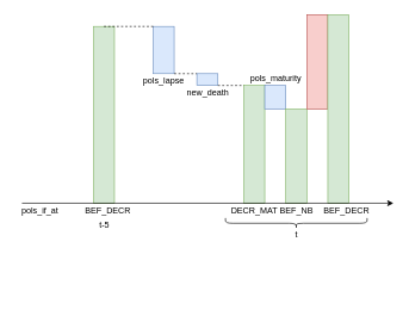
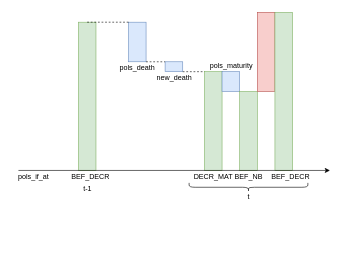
  <mxCell id="0" />
  <mxCell id="1" parent="0" />
  <mxCell id="2" value="t" style="text;html=1;resizable=0;autosize=1;align=center;verticalAlign=middle;points=[];fillColor=none;strokeColor=none;rounded=0;" vertex="1" parent="1"><mxGeometry x="404.02" y="318.354" width="20" height="20" as="geometry" /></mxCell>
- <mxCell id="3" value="t-5" style="text;html=1;resizable=0;autosize=1;align=center;verticalAlign=middle;points=[];fillColor=none;strokeColor=none;rounded=0;" vertex="1" parent="1"><mxGeometry x="129.769" y="304.107" width="30" height="20" as="geometry" /></mxCell>
+ <mxCell id="3" value="t-1" style="text;html=1;resizable=0;autosize=1;align=center;verticalAlign=middle;points=[];fillColor=none;strokeColor=none;rounded=0;" vertex="1" parent="1"><mxGeometry x="129.769" y="304.107" width="30" height="20" as="geometry" /></mxCell>
  <mxCell id="4" value="DECR_MAT" style="text;html=1;resizable=0;autosize=1;align=center;verticalAlign=middle;points=[];fillColor=none;strokeColor=none;rounded=0;fontSize=12;" vertex="1" parent="1"><mxGeometry x="320.172" y="284.321" width="70" height="20" as="geometry" /></mxCell>
  <mxCell id="5" value="" style="rounded=0;whiteSpace=wrap;html=1;fillColor=#d5e8d4;strokeColor=#82b366;" vertex="1" parent="1"><mxGeometry x="130.005" y="36.554" width="29.425" height="247.768" as="geometry" /></mxCell>
  <mxCell id="6" value="" style="rounded=0;whiteSpace=wrap;html=1;fillColor=#dae8fc;strokeColor=#6c8ebf;" vertex="1" parent="1"><mxGeometry x="213.618" y="36.554" width="29.425" height="66.071" as="geometry" /></mxCell>
  <mxCell id="7" value="" style="rounded=0;whiteSpace=wrap;html=1;fillColor=#dae8fc;strokeColor=#6c8ebf;" vertex="1" parent="1"><mxGeometry x="274.828" y="102.625" width="29.425" height="16.518" as="geometry" /></mxCell>
  <mxCell id="8" value="" style="rounded=0;whiteSpace=wrap;html=1;labelBackgroundColor=none;fillColor=#d5e8d4;strokeColor=#82b366;" vertex="1" parent="1"><mxGeometry x="340.46" y="119.143" width="29.425" height="165.179" as="geometry" /></mxCell>
  <mxCell id="9" value="" style="rounded=0;whiteSpace=wrap;html=1;fillColor=#dae8fc;strokeColor=#6c8ebf;" vertex="1" parent="1"><mxGeometry x="369.885" y="119.143" width="29.425" height="33.036" as="geometry" /></mxCell>
  <mxCell id="10" value="" style="rounded=0;whiteSpace=wrap;html=1;fillColor=#d5e8d4;strokeColor=#82b366;" vertex="1" parent="1"><mxGeometry x="399.31" y="152.179" width="29.425" height="132.143" as="geometry" /></mxCell>
  <mxCell id="11" value="" style="rounded=0;whiteSpace=wrap;html=1;fillColor=#f8cecc;strokeColor=#b85450;" vertex="1" parent="1"><mxGeometry x="428.736" y="20.036" width="29.425" height="132.143" as="geometry" /></mxCell>
  <mxCell id="12" value="" style="rounded=0;whiteSpace=wrap;html=1;fillColor=#d5e8d4;strokeColor=#82b366;" vertex="1" parent="1"><mxGeometry x="458.161" y="20.036" width="29.425" height="264.286" as="geometry" /></mxCell>
  <mxCell id="13" value="BEF_NB" style="text;html=1;resizable=0;autosize=1;align=center;verticalAlign=middle;points=[];fillColor=none;strokeColor=none;rounded=0;fontSize=12;" vertex="1" parent="1"><mxGeometry x="384.021" y="284.321" width="60" height="20" as="geometry" /></mxCell>
  <mxCell id="14" value="BEF_DECR" style="text;html=1;resizable=0;autosize=1;align=center;verticalAlign=middle;points=[];fillColor=none;strokeColor=none;rounded=0;fontSize=12;" vertex="1" parent="1"><mxGeometry x="444.018" y="284.321" width="80" height="20" as="geometry" /></mxCell>
  <mxCell id="15" value="" style="shape=curlyBracket;whiteSpace=wrap;html=1;rounded=1;labelBackgroundColor=none;fontFamily=Helvetica;fontSize=9;rotation=-90;" vertex="1" parent="1"><mxGeometry x="406.667" y="213.004" width="14.713" height="198.214" as="geometry" /></mxCell>
  <mxCell id="16" value="BEF_DECR" style="text;html=1;resizable=0;autosize=1;align=center;verticalAlign=middle;points=[];fillColor=none;strokeColor=none;rounded=0;fontSize=12;" vertex="1" parent="1"><mxGeometry x="109.632" y="284.321" width="80" height="20" as="geometry" /></mxCell>
  <mxCell id="17" value="" style="endArrow=none;dashed=1;html=1;fontFamily=Helvetica;fontSize=9;entryX=0;entryY=0;entryDx=0;entryDy=0;exitX=1;exitY=1;exitDx=0;exitDy=0;" edge="1" parent="1" source="7" target="8"><mxGeometry x="70" y="130" width="50" height="50" as="geometry"><mxPoint x="252.184" y="251.286" as="sourcePoint" /><mxPoint x="325.747" y="168.696" as="targetPoint" /></mxGeometry></mxCell>
  <mxCell id="18" value="" style="endArrow=none;dashed=1;html=1;fontFamily=Helvetica;fontSize=9;entryX=0;entryY=0;entryDx=0;entryDy=0;exitX=0.5;exitY=0;exitDx=0;exitDy=0;" edge="1" parent="1" source="5" target="6"><mxGeometry x="70" y="130" width="50" height="50" as="geometry"><mxPoint x="160" y="37" as="sourcePoint" /><mxPoint x="185.977" y="36.141" as="targetPoint" /></mxGeometry></mxCell>
  <mxCell id="19" value="" style="endArrow=none;dashed=1;html=1;fontFamily=Helvetica;fontSize=9;exitX=1;exitY=1;exitDx=0;exitDy=0;entryX=0;entryY=0;entryDx=0;entryDy=0;" edge="1" parent="1" source="6" target="7"><mxGeometry x="70" y="130" width="50" height="50" as="geometry"><mxPoint x="215.402" y="101.799" as="sourcePoint" /><mxPoint x="237.471" y="102.625" as="targetPoint" /></mxGeometry></mxCell>
- <mxCell id="20" value="pols_lapse" style="text;html=1;resizable=0;autosize=1;align=center;verticalAlign=middle;points=[];fillColor=none;strokeColor=none;rounded=0;labelBackgroundColor=none;fontFamily=Helvetica;fontSize=12;" vertex="1" parent="1"><mxGeometry x="193.333" y="102.625" width="70" height="20" as="geometry" /></mxCell>
+ <mxCell id="20" value="pols_death" style="text;html=1;resizable=0;autosize=1;align=center;verticalAlign=middle;points=[];fillColor=none;strokeColor=none;rounded=0;labelBackgroundColor=none;fontFamily=Helvetica;fontSize=12;" vertex="1" parent="1"><mxGeometry x="193.333" y="102.625" width="70" height="20" as="geometry" /></mxCell>
  <mxCell id="21" value="new_death" style="text;html=1;resizable=0;autosize=1;align=center;verticalAlign=middle;points=[];fillColor=none;strokeColor=none;rounded=0;labelBackgroundColor=none;fontFamily=Helvetica;fontSize=12;" vertex="1" parent="1"><mxGeometry x="254.542" y="119.143" width="70" height="20" as="geometry" /></mxCell>
  <mxCell id="22" value="pols_maturity" style="text;html=1;resizable=0;autosize=1;align=center;verticalAlign=middle;points=[];fillColor=none;strokeColor=none;rounded=0;labelBackgroundColor=none;fontFamily=Helvetica;fontSize=12;" vertex="1" parent="1"><mxGeometry x="340.463" y="99.147" width="90" height="20" as="geometry" /></mxCell>
  <mxCell id="23" value="pols_if_at" style="text;html=1;resizable=0;autosize=1;align=center;verticalAlign=middle;points=[];fillColor=none;strokeColor=none;rounded=0;labelBackgroundColor=none;fontFamily=Helvetica;fontSize=12;" vertex="1" parent="1"><mxGeometry x="20" y="284.111" width="70" height="20" as="geometry" /></mxCell>
  <mxCell id="24" value="" style="endArrow=classic;html=1;" edge="1" parent="1"><mxGeometry x="70" y="130" width="50" height="50" as="geometry"><mxPoint x="30" y="284" as="sourcePoint" /><mxPoint x="550" y="284" as="targetPoint" /></mxGeometry></mxCell>
